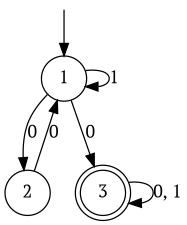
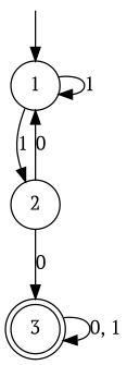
  digraph {
    fontname="PT Serif"
    node [color=black fontcolor=black fontname="PT Serif" shape=circle]
    edge [fontname="PT Serif"]
    start [color=white fontcolor=white shape=point]
    1
    2
    3 [shape=doublecircle]
    start -> 1
    1 -> 1 [label=1]
-   1 -> 2 [label=0]
+   1 -> 2 [label=1]
    2 -> 1 [label=0]
-   1 -> 3 [label=0]
+   2 -> 3 [label=0]
    3 -> 3 [label="0, 1"]
  }
